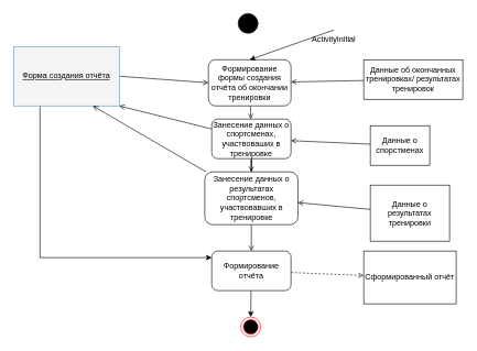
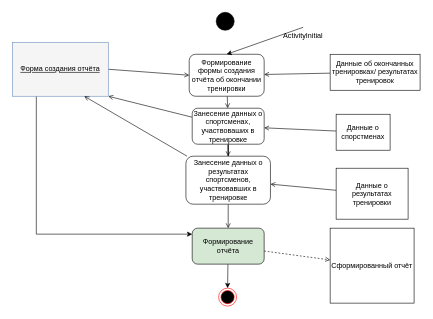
  <mxCell id="0" />
  <mxCell id="1" parent="0" />
  <mxCell id="2" value="" style="ellipse;html=1;shape=endState;fillColor=#000000;strokeColor=#ff0000;" vertex="1" parent="1"><mxGeometry x="364" y="480" width="30" height="30" as="geometry" /></mxCell>
  <mxCell id="3" value="" style="ellipse;whiteSpace=wrap;html=1;aspect=fixed;fillColor=#000000;" vertex="1" parent="1"><mxGeometry x="360" width="30" height="30" as="geometry" y="20" /></mxCell>
  <mxCell id="4" style="rounded=0;orthogonalLoop=1;jettySize=auto;html=1;endArrow=open;endFill=0;" edge="1" parent="1" source="5" target="8"><mxGeometry relative="1" as="geometry" /></mxCell>
  <mxCell id="5" value="Формирование формы создания отчёта об окончании тренировки" style="rounded=1;whiteSpace=wrap;html=1;" vertex="1" parent="1"><mxGeometry x="315" y="90" width="125" height="70" as="geometry" /></mxCell>
  <mxCell id="6" style="rounded=0;orthogonalLoop=1;jettySize=auto;html=1;entryX=1;entryY=1;entryDx=0;entryDy=0;endArrow=open;endFill=0;" edge="1" parent="1" source="8"><mxGeometry relative="1" as="geometry"><mxPoint x="180" y="160" as="targetPoint" /></mxGeometry></mxCell>
  <mxCell id="7" style="edgeStyle=orthogonalEdgeStyle;rounded=0;orthogonalLoop=1;jettySize=auto;html=1;entryX=0.5;entryY=0;entryDx=0;entryDy=0;endArrow=open;endFill=0;" edge="1" parent="1" source="8" target="24"><mxGeometry relative="1" as="geometry" /></mxCell>
  <mxCell id="8" value="Занесение данных о спортсменах, участвоваших в тренировке" style="rounded=1;whiteSpace=wrap;html=1;" vertex="1" parent="1"><mxGeometry x="320" y="180" width="120" height="60" as="geometry" /></mxCell>
  <mxCell id="9" style="rounded=0;orthogonalLoop=1;jettySize=auto;html=1;endArrow=open;endFill=0;dashed=1;" edge="1" parent="1" source="11" target="16"><mxGeometry relative="1" as="geometry" /></mxCell>
  <mxCell id="10" style="rounded=0;orthogonalLoop=1;jettySize=auto;html=1;entryX=0.5;entryY=0;entryDx=0;entryDy=0;" edge="1" parent="1" source="11" target="2"><mxGeometry relative="1" as="geometry" /></mxCell>
- <mxCell id="11" value="Формирование отчёта" style="rounded=1;whiteSpace=wrap;html=1;" vertex="1" parent="1"><mxGeometry x="320" y="380" width="120" height="60" as="geometry" /></mxCell>
+ <mxCell id="11" value="Формирование отчёта" style="rounded=1;whiteSpace=wrap;html=1;fillColor=#d5e8d4;" vertex="1" parent="1"><mxGeometry x="320" y="380" width="120" height="60" as="geometry" /></mxCell>
  <mxCell id="12" style="rounded=0;orthogonalLoop=1;jettySize=auto;html=1;endArrow=open;endFill=0;" edge="1" parent="1" source="13" target="5"><mxGeometry relative="1" as="geometry" /></mxCell>
  <mxCell id="13" value="Данные об окончанных тренировках/ результатах тренировок" style="rounded=0;whiteSpace=wrap;html=1;" vertex="1" parent="1"><mxGeometry x="550" y="90" width="150" height="60" as="geometry" /></mxCell>
  <mxCell id="14" style="rounded=0;orthogonalLoop=1;jettySize=auto;html=1;endArrow=open;endFill=0;" edge="1" parent="1" source="15" target="8"><mxGeometry relative="1" as="geometry" /></mxCell>
  <mxCell id="15" value="Данные о спорстменах" style="rounded=0;whiteSpace=wrap;html=1;" vertex="1" parent="1"><mxGeometry x="560" y="190" width="90" height="60" as="geometry" /></mxCell>
- <mxCell id="16" value="Сформированный отчёт" style="rounded=0;whiteSpace=wrap;html=1;" vertex="1" parent="1"><mxGeometry x="550" y="380" width="140" height="80" as="geometry" /></mxCell>
+ <mxCell id="16" value="Сформированный отчёт" style="rounded=0;whiteSpace=wrap;html=1;" vertex="1" parent="1"><mxGeometry x="550" y="380" width="140" height="125" as="geometry" /></mxCell>
  <mxCell id="17" style="rounded=0;orthogonalLoop=1;jettySize=auto;html=1;entryX=1;entryY=0.5;entryDx=0;entryDy=0;endArrow=none;endFill=0;exitX=0;exitY=0.5;exitDx=0;exitDy=0;startArrow=open;startFill=0;" edge="1" parent="1" target="21" source="5"><mxGeometry relative="1" as="geometry"><mxPoint x="290" y="150" as="sourcePoint" /></mxGeometry></mxCell>
  <mxCell id="18" style="edgeStyle=orthogonalEdgeStyle;rounded=0;orthogonalLoop=1;jettySize=auto;html=1;exitX=0.25;exitY=1;exitDx=0;exitDy=0;" edge="1" parent="1"><mxGeometry relative="1" as="geometry"><mxPoint x="60" y="160" as="sourcePoint" /><Array as="points"><mxPoint x="60" y="390" /></Array><mxPoint x="320" y="390" as="targetPoint" /></mxGeometry></mxCell>
  <mxCell id="19" style="rounded=0;orthogonalLoop=1;jettySize=auto;html=1;exitX=0.5;exitY=0;exitDx=0;exitDy=0;entryX=0.5;entryY=0;entryDx=0;entryDy=0;" edge="1" parent="1" source="20" target="5"><mxGeometry relative="1" as="geometry" /></mxCell>
  <mxCell id="20" value="ActivityInitial" style="text;html=1;strokeColor=none;fillColor=none;align=center;verticalAlign=middle;whiteSpace=wrap;rounded=0;" vertex="1" parent="1"><mxGeometry x="475" y="45" width="60" height="30" as="geometry" /></mxCell>
  <mxCell id="21" value="&lt;u&gt;Форма создания отчёта&lt;/u&gt;" style="rounded=0;whiteSpace=wrap;html=1;fillColor=#f5f5f5;strokeColor=#6c8ebf;" vertex="1" parent="1"><mxGeometry x="20" y="70" width="160" height="90" as="geometry" /></mxCell>
  <mxCell id="22" style="edgeStyle=orthogonalEdgeStyle;rounded=0;orthogonalLoop=1;jettySize=auto;html=1;entryX=0.5;entryY=0;entryDx=0;entryDy=0;endArrow=open;endFill=0;" edge="1" parent="1" source="24" target="11"><mxGeometry relative="1" as="geometry" /></mxCell>
  <mxCell id="23" style="rounded=0;orthogonalLoop=1;jettySize=auto;html=1;entryX=0.75;entryY=1;entryDx=0;entryDy=0;endArrow=open;endFill=0;" edge="1" parent="1" source="24" target="21"><mxGeometry relative="1" as="geometry" /></mxCell>
  <mxCell id="24" value="Занесение данных о результатах спортсменов, участвовавших в тренировке" style="rounded=1;whiteSpace=wrap;html=1;" vertex="1" parent="1"><mxGeometry x="309.5" y="260" width="141" height="80" as="geometry" /></mxCell>
  <mxCell id="25" style="rounded=0;orthogonalLoop=1;jettySize=auto;html=1;endArrow=open;endFill=0;" edge="1" parent="1" source="26" target="24"><mxGeometry relative="1" as="geometry" /></mxCell>
  <mxCell id="26" value="Данные о результатах тренировки" style="rounded=0;whiteSpace=wrap;html=1;" vertex="1" parent="1"><mxGeometry x="560" y="280" width="120" height="85" as="geometry" /></mxCell>
